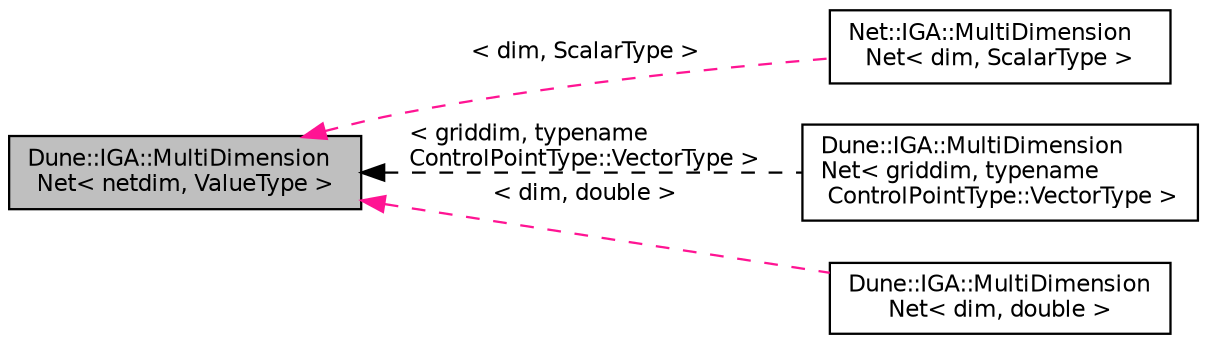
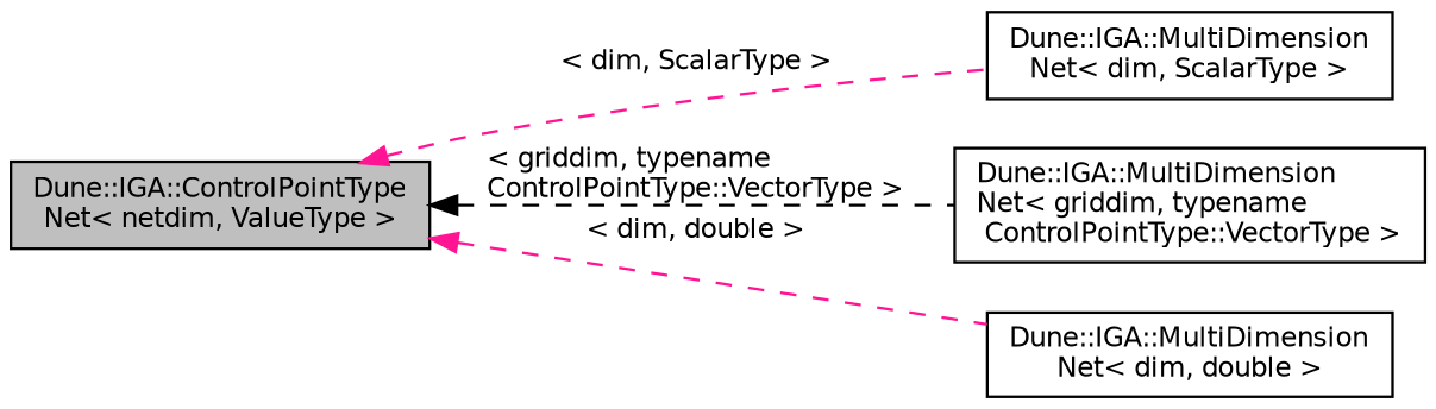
  digraph {
    rankdir=LR
    node [color=black fillcolor=white fontname=Helvetica fontsize=10 shape=record style=filled]
    edge [color=deeppink dir=back fontname=Helvetica fontsize=10 labelfontname=Helvetica labelfontsize=10 style=dashed]
-   n1 [fillcolor=grey75 fontcolor=black height=0.2 label="Dune::IGA::MultiDimension\lNet\< netdim, ValueType \>" width=0.4]
-   n2 [height=0.2 label="Net::IGA::MultiDimension\lNet\< dim, ScalarType \>" width=0.4]
+   n1 [fillcolor=grey75 fontcolor=black height=0.2 label="Dune::IGA::ControlPointType\lNet\< netdim, ValueType \>" width=0.4]
+   n2 [height=0.2 label="Dune::IGA::MultiDimension\lNet\< dim, ScalarType \>" width=0.4]
    n3 [height=0.2 label="Dune::IGA::MultiDimension\lNet\< griddim, typename\l ControlPointType::VectorType \>" width=0.4]
    n4 [height=0.2 label="Dune::IGA::MultiDimension\lNet\< dim, double \>" width=0.4]
    n1 -> n2 [label=" \< dim, ScalarType \>"]
    n1 -> n3 [color=black label=" \< griddim, typename\l ControlPointType::VectorType \>"]
    n1 -> n4 [label=" \< dim, double \>"]
  }
